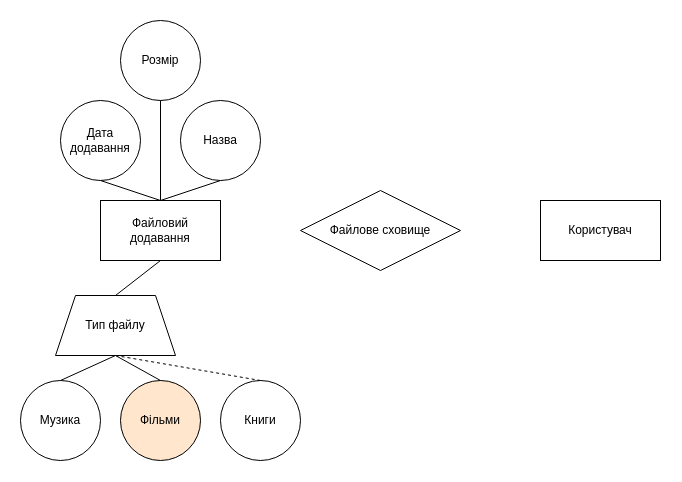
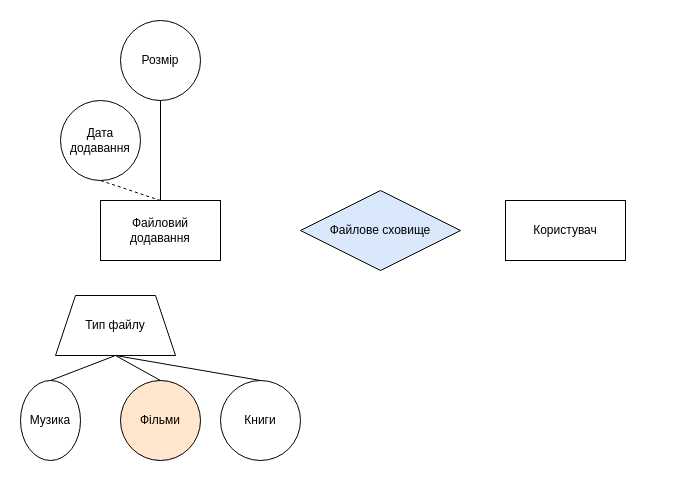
  <mxCell id="0" />
  <mxCell id="1" parent="0" />
- <mxCell id="2" value="Файлове сховище" style="rhombus;whiteSpace=wrap;html=1;" vertex="1" parent="1"><mxGeometry x="300" y="190" width="160" height="80" as="geometry" /></mxCell>
+ <mxCell id="2" value="Файлове сховище" style="rhombus;whiteSpace=wrap;html=1;fillColor=#dae8fc;" vertex="1" parent="1"><mxGeometry x="300" y="190" width="160" height="80" as="geometry" /></mxCell>
  <mxCell id="3" value="Файловий додавання" style="rounded=0;whiteSpace=wrap;html=1;" vertex="1" parent="1"><mxGeometry x="100" y="200" width="120" height="60" as="geometry" /></mxCell>
- <mxCell id="4" value="Користувач" style="rounded=0;whiteSpace=wrap;html=1;" vertex="1" parent="1"><mxGeometry x="540" y="200" width="120" height="60" as="geometry" /></mxCell>
+ <mxCell id="4" value="Користувач" style="rounded=0;whiteSpace=wrap;html=1;" vertex="1" parent="1"><mxGeometry x="505" y="200" width="120" height="60" as="geometry" /></mxCell>
  <mxCell id="5" value="Дата додавання" style="ellipse;whiteSpace=wrap;html=1;aspect=fixed;" vertex="1" parent="1"><mxGeometry x="60" y="100" width="80" height="80" as="geometry" /></mxCell>
  <mxCell id="6" value="Розмір" style="ellipse;whiteSpace=wrap;html=1;aspect=fixed;" vertex="1" parent="1"><mxGeometry x="120" y="20" width="80" height="80" as="geometry" /></mxCell>
- <mxCell id="7" value="Назва" style="ellipse;whiteSpace=wrap;html=1;aspect=fixed;" vertex="1" parent="1"><mxGeometry x="180" y="100" width="80" height="80" as="geometry" /></mxCell>
  <mxCell id="8" value="" style="endArrow=none;html=1;rounded=0;entryX=0.5;entryY=1;entryDx=0;entryDy=0;exitX=0.5;exitY=0;exitDx=0;exitDy=0;" edge="1" parent="1" source="3" target="6"><mxGeometry width="50" height="50" relative="1" as="geometry"><mxPoint x="370" y="210" as="sourcePoint" /><mxPoint x="420" y="160" as="targetPoint" /></mxGeometry></mxCell>
- <mxCell id="9" value="" style="endArrow=none;html=1;rounded=0;entryX=0.5;entryY=1;entryDx=0;entryDy=0;exitX=0.5;exitY=0;exitDx=0;exitDy=0;" edge="1" parent="1" source="3" target="5"><mxGeometry width="50" height="50" relative="1" as="geometry"><mxPoint x="370" y="210" as="sourcePoint" /><mxPoint x="420" y="160" as="targetPoint" /></mxGeometry></mxCell>
- <mxCell id="10" value="" style="endArrow=none;html=1;rounded=0;entryX=0.5;entryY=1;entryDx=0;entryDy=0;exitX=0.5;exitY=0;exitDx=0;exitDy=0;" edge="1" parent="1" source="3" target="7"><mxGeometry width="50" height="50" relative="1" as="geometry"><mxPoint x="370" y="210" as="sourcePoint" /><mxPoint x="420" y="160" as="targetPoint" /></mxGeometry></mxCell>
- <mxCell id="11" value="" style="endArrow=none;html=1;rounded=0;entryX=0.5;entryY=1;entryDx=0;entryDy=0;exitX=0.5;exitY=0;exitDx=0;exitDy=0;" edge="1" parent="1" source="12" target="3"><mxGeometry width="50" height="50" relative="1" as="geometry"><mxPoint x="160" y="290" as="sourcePoint" /><mxPoint x="420" y="230" as="targetPoint" /></mxGeometry></mxCell>
+ <mxCell id="9" value="" style="endArrow=none;html=1;rounded=0;entryX=0.5;entryY=1;entryDx=0;entryDy=0;exitX=0.5;exitY=0;exitDx=0;exitDy=0;dashed=1;" edge="1" parent="1" source="3" target="5"><mxGeometry width="50" height="50" relative="1" as="geometry"><mxPoint x="370" y="210" as="sourcePoint" /><mxPoint x="420" y="160" as="targetPoint" /></mxGeometry></mxCell>
  <mxCell id="12" value="Тип файлу" style="shape=trapezoid;perimeter=trapezoidPerimeter;whiteSpace=wrap;html=1;fixedSize=1;" vertex="1" parent="1"><mxGeometry x="55" y="295" width="120" height="60" as="geometry" /></mxCell>
- <mxCell id="13" value="Музика" style="ellipse;whiteSpace=wrap;html=1;aspect=fixed;" vertex="1" parent="1"><mxGeometry x="20" y="380" width="80" height="80" as="geometry" /></mxCell>
+ <mxCell id="13" value="Музика" style="ellipse;whiteSpace=wrap;html=1;aspect=fixed;" vertex="1" parent="1"><mxGeometry x="20" y="380" width="60" height="80" as="geometry" /></mxCell>
  <mxCell id="14" value="Книги" style="ellipse;whiteSpace=wrap;html=1;aspect=fixed;" vertex="1" parent="1"><mxGeometry x="220" y="380" width="80" height="80" as="geometry" /></mxCell>
  <mxCell id="15" value="Фільми" style="ellipse;whiteSpace=wrap;html=1;aspect=fixed;fillColor=#ffe6cc;" vertex="1" parent="1"><mxGeometry x="120" y="380" width="80" height="80" as="geometry" /></mxCell>
  <mxCell id="16" value="" style="endArrow=none;html=1;rounded=0;entryX=0.5;entryY=1;entryDx=0;entryDy=0;exitX=0.5;exitY=0;exitDx=0;exitDy=0;" edge="1" parent="1" source="15" target="12"><mxGeometry width="50" height="50" relative="1" as="geometry"><mxPoint x="370" y="310" as="sourcePoint" /><mxPoint x="420" y="260" as="targetPoint" /></mxGeometry></mxCell>
- <mxCell id="17" value="" style="endArrow=none;html=1;rounded=0;entryX=0.5;entryY=1;entryDx=0;entryDy=0;exitX=0.5;exitY=0;exitDx=0;exitDy=0;dashed=1;" edge="1" parent="1" source="14" target="12"><mxGeometry width="50" height="50" relative="1" as="geometry"><mxPoint x="270" y="420" as="sourcePoint" /><mxPoint x="320" y="370" as="targetPoint" /></mxGeometry></mxCell>
+ <mxCell id="17" value="" style="endArrow=none;html=1;rounded=0;entryX=0.5;entryY=1;entryDx=0;entryDy=0;exitX=0.5;exitY=0;exitDx=0;exitDy=0;" edge="1" parent="1" source="14" target="12"><mxGeometry width="50" height="50" relative="1" as="geometry"><mxPoint x="270" y="420" as="sourcePoint" /><mxPoint x="320" y="370" as="targetPoint" /></mxGeometry></mxCell>
  <mxCell id="18" value="" style="endArrow=none;html=1;rounded=0;exitX=0.5;exitY=0;exitDx=0;exitDy=0;entryX=0.5;entryY=1;entryDx=0;entryDy=0;" edge="1" parent="1" source="13" target="12"><mxGeometry width="50" height="50" relative="1" as="geometry"><mxPoint x="270" y="420" as="sourcePoint" /><mxPoint x="320" y="370" as="targetPoint" /></mxGeometry></mxCell>
